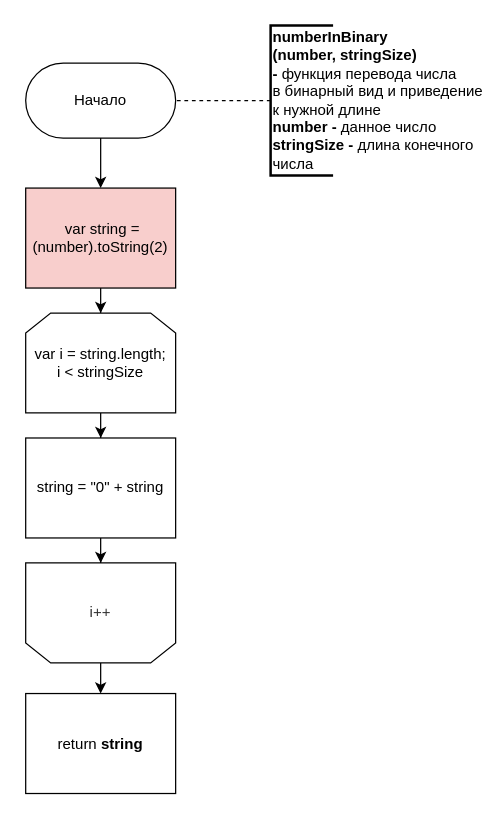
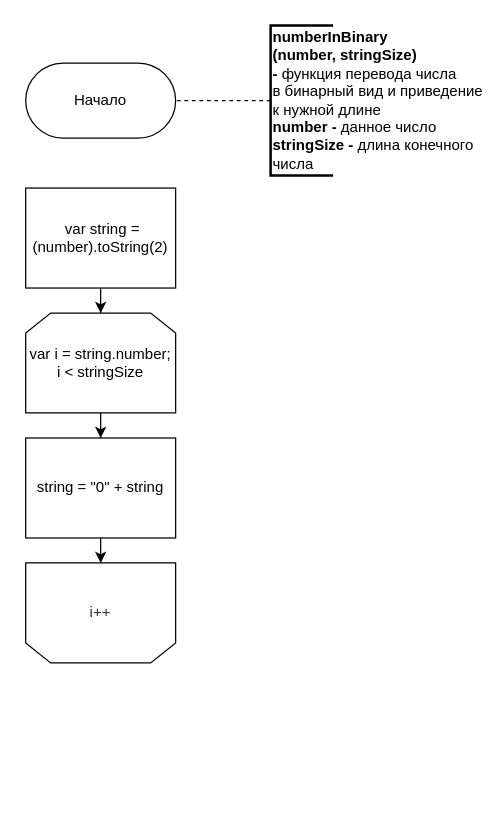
  <mxCell id="0" />
  <mxCell id="1" parent="0" />
- <mxCell id="2" value="" style="edgeStyle=orthogonalEdgeStyle;rounded=0;orthogonalLoop=1;jettySize=auto;html=1;" parent="1" source="3" target="8" edge="1"><mxGeometry relative="1" as="geometry" /></mxCell>
  <mxCell id="3" value="Начало&lt;br&gt;" style="whiteSpace=wrap;html=1;rounded=1;arcSize=50;align=center;verticalAlign=middle;container=1;recursiveResize=0;strokeWidth=1;autosize=1;spacing=4;treeFolding=1;" parent="1" vertex="1"><mxGeometry x="20" y="50" width="120" height="60" as="geometry" /></mxCell>
  <mxCell id="4" style="edgeStyle=orthogonalEdgeStyle;rounded=0;orthogonalLoop=1;jettySize=auto;html=1;exitX=0;exitY=0.5;exitDx=0;exitDy=0;exitPerimeter=0;entryX=1;entryY=0.5;entryDx=0;entryDy=0;strokeColor=none;" parent="1" source="6" target="3" edge="1"><mxGeometry relative="1" as="geometry" /></mxCell>
  <mxCell id="5" style="edgeStyle=orthogonalEdgeStyle;rounded=0;orthogonalLoop=1;jettySize=auto;html=1;endArrow=none;endFill=0;strokeWidth=1;dashed=1;" parent="1" source="6" target="3" edge="1"><mxGeometry relative="1" as="geometry" /></mxCell>
  <mxCell id="6" value="&lt;b&gt;numberInBinary&lt;/b&gt;&lt;div&gt;&lt;b&gt;(number, stringSize)&lt;/b&gt;&lt;/div&gt;&lt;div&gt;&lt;b&gt;- &lt;/b&gt;функция перевода числа&lt;/div&gt;&lt;div&gt;&lt;span&gt;в бинарный вид и приведение&amp;nbsp;&lt;/span&gt;&lt;/div&gt;&lt;div&gt;&lt;span&gt;к нужной длине&lt;/span&gt;&lt;/div&gt;&lt;div&gt;&lt;b&gt;number - &lt;/b&gt;данное число&lt;/div&gt;&lt;div&gt;&lt;b&gt;stringSize - &lt;/b&gt;длина конечного&lt;/div&gt;&lt;div&gt;числа&lt;/div&gt;" style="strokeWidth=2;html=1;shape=mxgraph.flowchart.annotation_1;align=left;pointerEvents=1" parent="1" vertex="1"><mxGeometry x="216" y="20" width="50" height="120" as="geometry" /></mxCell>
  <mxCell id="7" value="" style="edgeStyle=orthogonalEdgeStyle;rounded=0;orthogonalLoop=1;jettySize=auto;html=1;endArrow=classic;endFill=1;" parent="1" source="8" target="10" edge="1"><mxGeometry relative="1" as="geometry" /></mxCell>
- <mxCell id="8" value="&amp;nbsp;var string = (number).toString(2)" style="rounded=0;whiteSpace=wrap;html=1;fillColor=#f8cecc;" parent="1" vertex="1"><mxGeometry x="20" y="150" width="120" height="80" as="geometry" /></mxCell>
+ <mxCell id="8" value="&amp;nbsp;var string = (number).toString(2)" style="rounded=0;whiteSpace=wrap;html=1;" parent="1" vertex="1"><mxGeometry x="20" y="150" width="120" height="80" as="geometry" /></mxCell>
  <mxCell id="9" value="" style="edgeStyle=orthogonalEdgeStyle;rounded=0;orthogonalLoop=1;jettySize=auto;html=1;endArrow=classic;endFill=1;" parent="1" source="10" target="12" edge="1"><mxGeometry relative="1" as="geometry" /></mxCell>
- <mxCell id="10" value="var i = string.length; &lt;br&gt;i &amp;lt; stringSize" style="shape=loopLimit;whiteSpace=wrap;html=1;" parent="1" vertex="1"><mxGeometry x="20" y="250" width="120" height="80" as="geometry" /></mxCell>
+ <mxCell id="10" value="var i = string.number; &lt;br&gt;i &amp;lt; stringSize" style="shape=loopLimit;whiteSpace=wrap;html=1;" parent="1" vertex="1"><mxGeometry x="20" y="250" width="120" height="80" as="geometry" /></mxCell>
  <mxCell id="11" value="" style="edgeStyle=orthogonalEdgeStyle;rounded=0;orthogonalLoop=1;jettySize=auto;html=1;endArrow=classic;endFill=1;" parent="1" source="12" target="14" edge="1"><mxGeometry relative="1" as="geometry" /></mxCell>
  <mxCell id="12" value="string = &quot;0&quot; + string" style="rounded=0;whiteSpace=wrap;html=1;" parent="1" vertex="1"><mxGeometry x="20" y="350" width="120" height="80" as="geometry" /></mxCell>
- <mxCell id="13" value="" style="edgeStyle=orthogonalEdgeStyle;rounded=0;orthogonalLoop=1;jettySize=auto;html=1;endArrow=classic;endFill=1;" parent="1" source="14" target="15" edge="1"><mxGeometry relative="1" as="geometry" /></mxCell>
  <mxCell id="14" value="i++" style="shape=loopLimit;whiteSpace=wrap;html=1;rotation=0;textOpacity=80;direction=east;flipH=0;flipV=1;" parent="1" vertex="1"><mxGeometry x="20" y="450" width="120" height="80" as="geometry" /></mxCell>
- <mxCell id="15" value="return &lt;b&gt;string&lt;/b&gt;" style="rounded=0;whiteSpace=wrap;html=1;strokeWidth=1;" parent="1" vertex="1"><mxGeometry x="20" y="554.5" width="120" height="80" as="geometry" /></mxCell>
